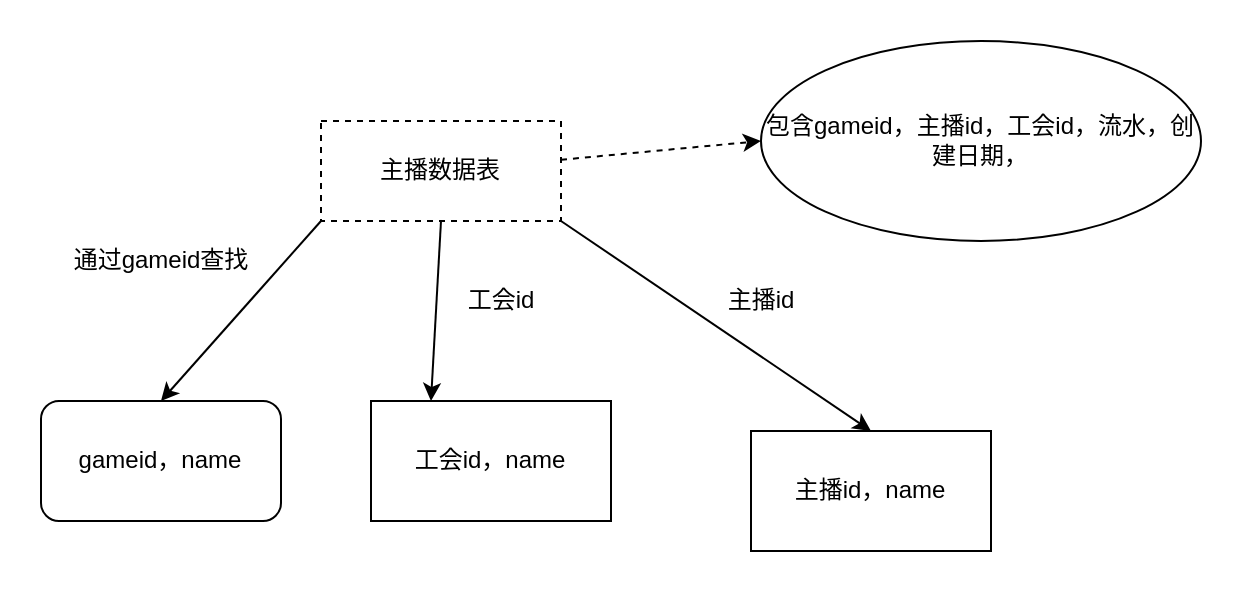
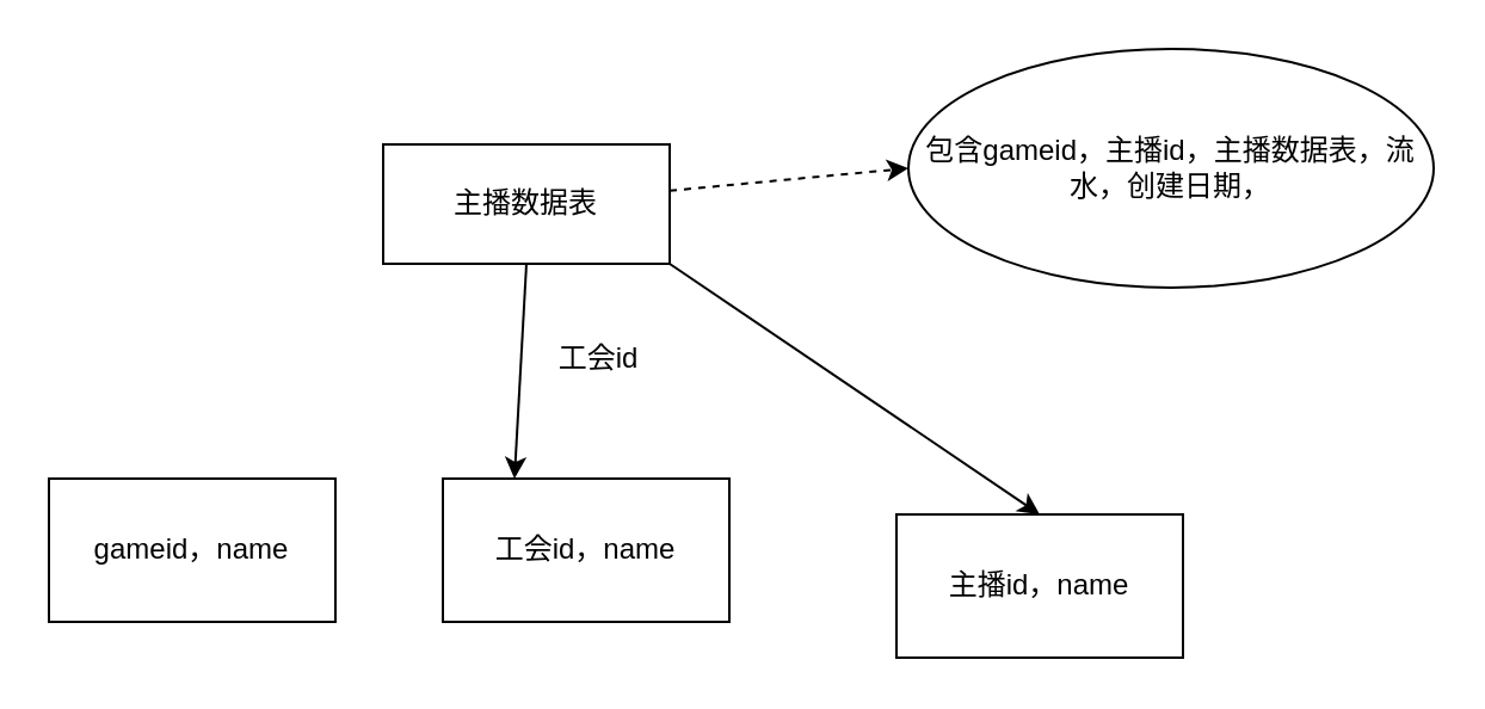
  <mxCell id="0" />
  <mxCell id="1" parent="0" />
  <mxCell id="2" value="" style="edgeStyle=none;html=1;entryX=0;entryY=0.5;entryDx=0;entryDy=0;dashed=1;" edge="1" parent="1" source="6" target="7"><mxGeometry relative="1" as="geometry"><mxPoint x="380" y="90" as="targetPoint" /></mxGeometry></mxCell>
- <mxCell id="3" style="edgeStyle=none;html=1;exitX=0;exitY=1;exitDx=0;exitDy=0;entryX=0.5;entryY=0;entryDx=0;entryDy=0;" edge="1" parent="1" source="6" target="8"><mxGeometry relative="1" as="geometry" /></mxCell>
  <mxCell id="4" style="edgeStyle=none;html=1;exitX=0.5;exitY=1;exitDx=0;exitDy=0;entryX=0.25;entryY=0;entryDx=0;entryDy=0;" edge="1" parent="1" source="6" target="9"><mxGeometry relative="1" as="geometry" /></mxCell>
  <mxCell id="5" style="edgeStyle=none;html=1;exitX=1;exitY=1;exitDx=0;exitDy=0;entryX=0.5;entryY=0;entryDx=0;entryDy=0;" edge="1" parent="1" source="6" target="10"><mxGeometry relative="1" as="geometry" /></mxCell>
- <mxCell id="6" value="主播数据表" style="rounded=0;whiteSpace=wrap;html=1;dashed=1;" vertex="1" parent="1"><mxGeometry x="160" y="60" width="120" height="50" as="geometry" /></mxCell>
- <mxCell id="7" value="包含gameid，主播id，工会id，流水，创建日期，" style="ellipse;whiteSpace=wrap;html=1;" vertex="1" parent="1"><mxGeometry x="380" width="220" height="100" as="geometry" y="20" /></mxCell>
- <mxCell id="8" value="gameid，name" style="whiteSpace=wrap;html=1;rounded=1;" vertex="1" parent="1"><mxGeometry x="20" y="200" width="120" height="60" as="geometry" /></mxCell>
+ <mxCell id="6" value="主播数据表" style="rounded=0;whiteSpace=wrap;html=1;" vertex="1" parent="1"><mxGeometry x="160" y="60" width="120" height="50" as="geometry" /></mxCell>
+ <mxCell id="7" value="包含gameid，主播id，主播数据表，流水，创建日期，" style="ellipse;whiteSpace=wrap;html=1;" vertex="1" parent="1"><mxGeometry x="380" width="220" height="100" as="geometry" y="20" /></mxCell>
+ <mxCell id="8" value="gameid，name" style="whiteSpace=wrap;html=1;" vertex="1" parent="1"><mxGeometry x="20" y="200" width="120" height="60" as="geometry" /></mxCell>
  <mxCell id="9" value="工会id，name&lt;br&gt;" style="whiteSpace=wrap;html=1;" vertex="1" parent="1"><mxGeometry x="185" y="200" width="120" height="60" as="geometry" /></mxCell>
  <mxCell id="10" value="主播id，name" style="whiteSpace=wrap;html=1;" vertex="1" parent="1"><mxGeometry x="375" y="215" width="120" height="60" as="geometry" /></mxCell>
- <mxCell id="11" value="通过gameid查找" style="text;html=1;align=center;verticalAlign=middle;resizable=0;points=[];autosize=1;strokeColor=none;fillColor=none;" vertex="1" parent="1"><mxGeometry x="30" y="120" width="100" height="20" as="geometry" /></mxCell>
  <mxCell id="12" value="工会id" style="text;html=1;align=center;verticalAlign=middle;resizable=0;points=[];autosize=1;strokeColor=none;fillColor=none;" vertex="1" parent="1"><mxGeometry x="225" y="140" width="50" height="20" as="geometry" /></mxCell>
- <mxCell id="13" value="主播id&lt;br&gt;" style="text;html=1;align=center;verticalAlign=middle;resizable=0;points=[];autosize=1;strokeColor=none;fillColor=none;" vertex="1" parent="1"><mxGeometry x="355" y="140" width="50" height="20" as="geometry" /></mxCell>
